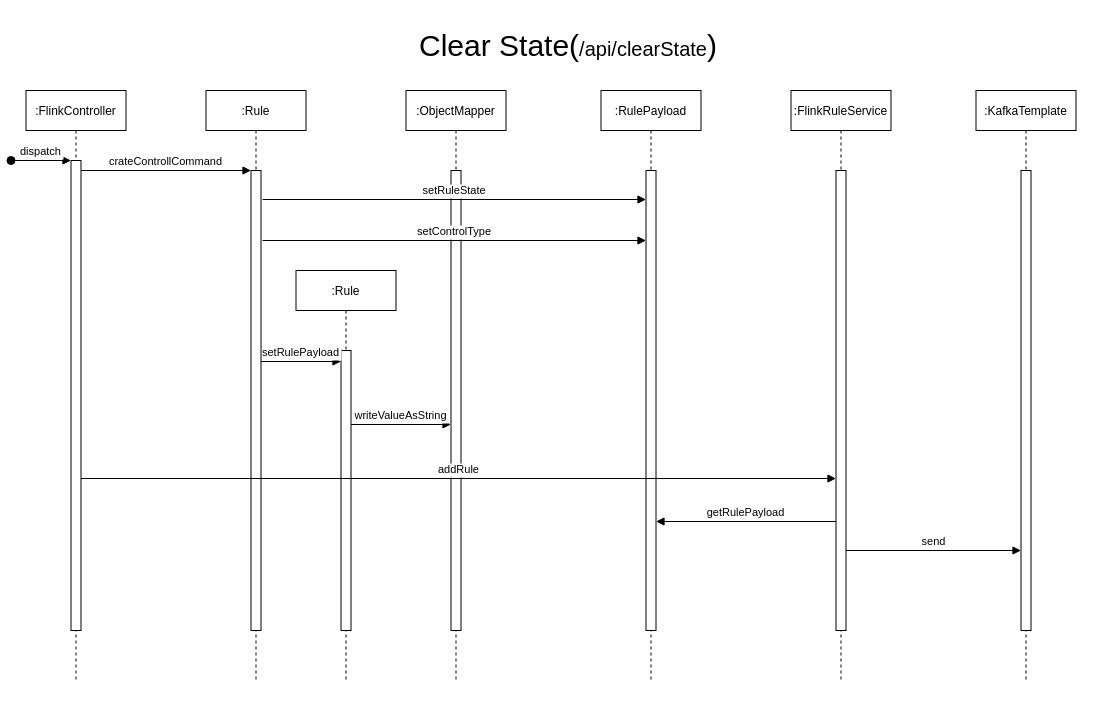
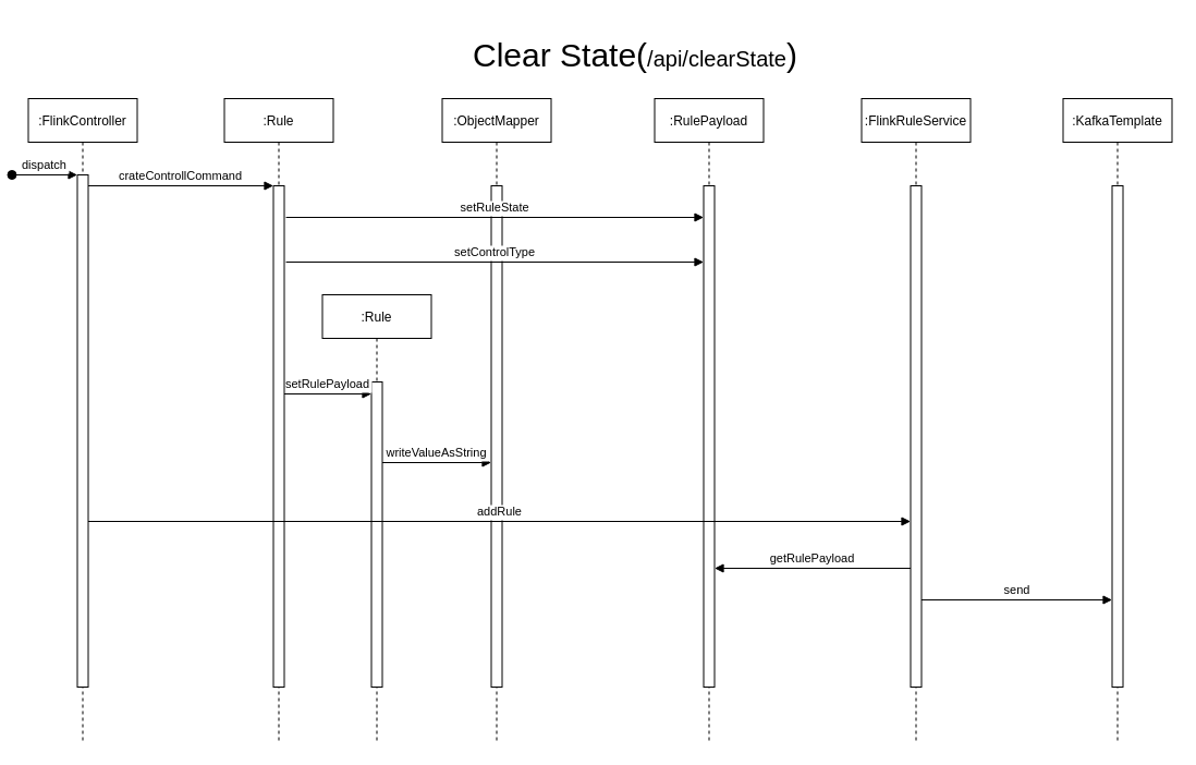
  <mxCell id="0" />
  <mxCell id="1" parent="0" />
  <mxCell id="2" value=":FlinkController" style="shape=umlLifeline;perimeter=lifelinePerimeter;container=1;collapsible=0;recursiveResize=0;rounded=0;shadow=0;strokeWidth=1;" vertex="1" parent="1"><mxGeometry x="20.5" y="90" width="100" height="590" as="geometry" /></mxCell>
  <mxCell id="3" value="" style="points=[];perimeter=orthogonalPerimeter;rounded=0;shadow=0;strokeWidth=1;" vertex="1" parent="2"><mxGeometry x="45" y="70" width="10" height="470" as="geometry" /></mxCell>
  <mxCell id="4" value="dispatch" style="verticalAlign=bottom;startArrow=oval;endArrow=block;startSize=8;shadow=0;strokeWidth=1;" edge="1" parent="2" target="3"><mxGeometry relative="1" as="geometry"><mxPoint x="-15" y="70" as="sourcePoint" /></mxGeometry></mxCell>
  <mxCell id="5" value=":Rule" style="shape=umlLifeline;perimeter=lifelinePerimeter;container=1;collapsible=0;recursiveResize=0;rounded=0;shadow=0;strokeWidth=1;" vertex="1" parent="1"><mxGeometry x="200.5" y="90" width="100" height="590" as="geometry" /></mxCell>
  <mxCell id="6" value="" style="points=[];perimeter=orthogonalPerimeter;rounded=0;shadow=0;strokeWidth=1;" vertex="1" parent="5"><mxGeometry x="45" y="80" width="10" height="460" as="geometry" /></mxCell>
  <mxCell id="7" value="crateControllCommand" style="verticalAlign=bottom;endArrow=block;entryX=0;entryY=0;shadow=0;strokeWidth=1;" edge="1" parent="1" source="3" target="6"><mxGeometry relative="1" as="geometry"><mxPoint x="175.5" y="170" as="sourcePoint" /></mxGeometry></mxCell>
  <mxCell id="8" value=":RulePayload" style="shape=umlLifeline;perimeter=lifelinePerimeter;container=1;collapsible=0;recursiveResize=0;rounded=0;shadow=0;strokeWidth=1;" vertex="1" parent="1"><mxGeometry x="595.5" y="90" width="100" height="590" as="geometry" /></mxCell>
  <mxCell id="9" value="" style="points=[];perimeter=orthogonalPerimeter;rounded=0;shadow=0;strokeWidth=1;" vertex="1" parent="8"><mxGeometry x="45" y="80" width="10" height="460" as="geometry" /></mxCell>
  <mxCell id="10" value=":FlinkRuleService" style="shape=umlLifeline;perimeter=lifelinePerimeter;container=1;collapsible=0;recursiveResize=0;rounded=0;shadow=0;strokeWidth=1;" vertex="1" parent="1"><mxGeometry x="785.5" y="90" width="100" height="590" as="geometry" /></mxCell>
  <mxCell id="11" value="" style="points=[];perimeter=orthogonalPerimeter;rounded=0;shadow=0;strokeWidth=1;" vertex="1" parent="10"><mxGeometry x="45" y="80" width="10" height="460" as="geometry" /></mxCell>
- <mxCell id="12" value="&lt;font style=&quot;font-size: 30px&quot;&gt;Clear State(&lt;/font&gt;&lt;font style=&quot;font-size: 20px&quot;&gt;/api/clearState&lt;/font&gt;&lt;font style=&quot;font-size: 30px&quot;&gt;)&lt;/font&gt;" style="text;html=1;strokeColor=none;fillColor=none;align=center;verticalAlign=middle;whiteSpace=wrap;rounded=0;" vertex="1" parent="1"><mxGeometry x="218" y="20" width="690" height="50" as="geometry" /></mxCell>
+ <mxCell id="12" value="&lt;font style=&quot;font-size: 30px&quot;&gt;Clear State(&lt;/font&gt;&lt;font style=&quot;font-size: 20px&quot;&gt;/api/clearState&lt;/font&gt;&lt;font style=&quot;font-size: 30px&quot;&gt;)&lt;/font&gt;" style="text;html=1;strokeColor=none;fillColor=none;align=center;verticalAlign=middle;whiteSpace=wrap;rounded=0;" vertex="1" parent="1"><mxGeometry x="233" y="25" width="690" height="50" as="geometry" /></mxCell>
  <mxCell id="13" value=":Rule" style="shape=umlLifeline;perimeter=lifelinePerimeter;container=1;collapsible=0;recursiveResize=0;rounded=0;shadow=0;strokeWidth=1;" vertex="1" parent="1"><mxGeometry x="290.5" y="270" width="100" height="410" as="geometry" /></mxCell>
  <mxCell id="14" value="" style="points=[];perimeter=orthogonalPerimeter;rounded=0;shadow=0;strokeWidth=1;" vertex="1" parent="13"><mxGeometry x="45" y="80" width="10" height="280" as="geometry" /></mxCell>
  <mxCell id="15" value="setRulePayload" style="verticalAlign=bottom;endArrow=block;shadow=0;strokeWidth=1;" edge="1" parent="1"><mxGeometry relative="1" as="geometry"><mxPoint x="255.5" y="361" as="sourcePoint" /><mxPoint x="335.5" y="361" as="targetPoint" /></mxGeometry></mxCell>
  <mxCell id="16" value=":ObjectMapper" style="shape=umlLifeline;perimeter=lifelinePerimeter;container=1;collapsible=0;recursiveResize=0;rounded=0;shadow=0;strokeWidth=1;" vertex="1" parent="1"><mxGeometry x="400.5" y="90" width="100" height="590" as="geometry" /></mxCell>
  <mxCell id="17" value="" style="points=[];perimeter=orthogonalPerimeter;rounded=0;shadow=0;strokeWidth=1;" vertex="1" parent="16"><mxGeometry x="45" y="80" width="10" height="460" as="geometry" /></mxCell>
  <mxCell id="18" value="writeValueAsString" style="verticalAlign=bottom;endArrow=block;shadow=0;strokeWidth=1;" edge="1" parent="1"><mxGeometry relative="1" as="geometry"><mxPoint x="345.5" y="424" as="sourcePoint" /><mxPoint x="445.5" y="424" as="targetPoint" /></mxGeometry></mxCell>
  <mxCell id="19" value="setRuleState" style="verticalAlign=bottom;endArrow=block;shadow=0;strokeWidth=1;exitX=1.159;exitY=0.075;exitDx=0;exitDy=0;exitPerimeter=0;" edge="1" parent="1" target="9"><mxGeometry relative="1" as="geometry"><mxPoint x="257.09" y="199" as="sourcePoint" /><mxPoint x="400" y="199" as="targetPoint" /></mxGeometry></mxCell>
  <mxCell id="20" value="setControlType" style="verticalAlign=bottom;endArrow=block;shadow=0;strokeWidth=1;exitX=1.159;exitY=0.075;exitDx=0;exitDy=0;exitPerimeter=0;" edge="1" parent="1" target="9"><mxGeometry relative="1" as="geometry"><mxPoint x="257.09" y="240" as="sourcePoint" /><mxPoint x="400" y="240" as="targetPoint" /></mxGeometry></mxCell>
  <mxCell id="21" value="addRule" style="verticalAlign=bottom;endArrow=block;shadow=0;strokeWidth=1;" edge="1" parent="1"><mxGeometry relative="1" as="geometry"><mxPoint x="75.5" y="478" as="sourcePoint" /><mxPoint x="830.5" y="478" as="targetPoint" /></mxGeometry></mxCell>
  <mxCell id="22" value="getRulePayload" style="verticalAlign=bottom;endArrow=block;shadow=0;strokeWidth=1;" edge="1" parent="1"><mxGeometry relative="1" as="geometry"><mxPoint x="830.5" y="521" as="sourcePoint" /><mxPoint x="650.5" y="521" as="targetPoint" /></mxGeometry></mxCell>
  <mxCell id="23" value=":KafkaTemplate" style="shape=umlLifeline;perimeter=lifelinePerimeter;container=1;collapsible=0;recursiveResize=0;rounded=0;shadow=0;strokeWidth=1;" vertex="1" parent="1"><mxGeometry x="970.5" y="90" width="100" height="590" as="geometry" /></mxCell>
  <mxCell id="24" value="" style="points=[];perimeter=orthogonalPerimeter;rounded=0;shadow=0;strokeWidth=1;" vertex="1" parent="23"><mxGeometry x="45" y="80" width="10" height="460" as="geometry" /></mxCell>
  <mxCell id="25" value="send" style="verticalAlign=bottom;endArrow=block;shadow=0;strokeWidth=1;" edge="1" parent="1" target="24"><mxGeometry relative="1" as="geometry"><mxPoint x="840.5" y="550" as="sourcePoint" /><mxPoint x="940.5" y="550" as="targetPoint" /></mxGeometry></mxCell>
